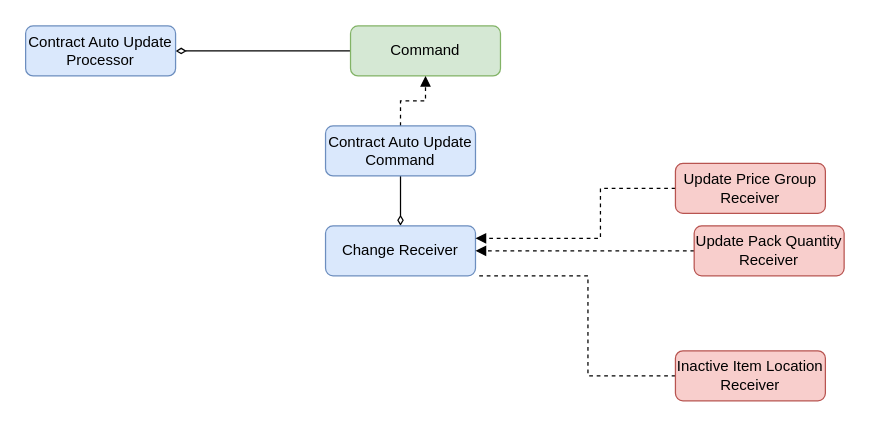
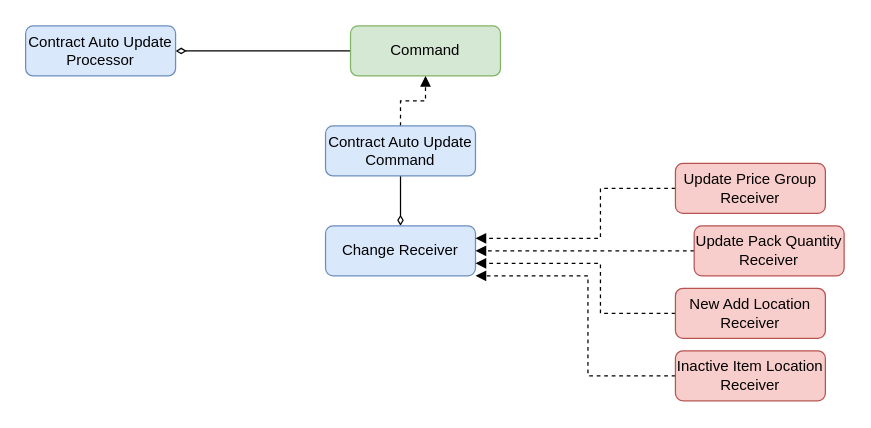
  <mxCell id="0" />
  <mxCell id="1" parent="0" />
  <mxCell id="2" style="edgeStyle=orthogonalEdgeStyle;rounded=0;orthogonalLoop=1;jettySize=auto;html=1;entryX=0;entryY=0.5;entryDx=0;entryDy=0;endArrow=none;endFill=0;startArrow=diamondThin;startFill=0;" edge="1" parent="1" source="3" target="4"><mxGeometry relative="1" as="geometry" /></mxCell>
  <mxCell id="3" value="Contract Auto Update Processor" style="rounded=1;whiteSpace=wrap;html=1;fillColor=#dae8fc;strokeColor=#6c8ebf;" vertex="1" parent="1"><mxGeometry x="20" y="20" width="120" height="40" as="geometry" /></mxCell>
  <mxCell id="4" value="Command" style="rounded=1;whiteSpace=wrap;html=1;fillColor=#d5e8d4;strokeColor=#82b366;" vertex="1" parent="1"><mxGeometry x="280" y="20" width="120" height="40" as="geometry" /></mxCell>
  <mxCell id="5" style="edgeStyle=orthogonalEdgeStyle;rounded=0;orthogonalLoop=1;jettySize=auto;html=1;entryX=0.5;entryY=1;entryDx=0;entryDy=0;startArrow=diamondThin;startFill=0;endArrow=none;endFill=0;" edge="1" parent="1" source="6" target="8"><mxGeometry relative="1" as="geometry" /></mxCell>
  <mxCell id="6" value="Change Receiver" style="rounded=1;whiteSpace=wrap;html=1;fillColor=#dae8fc;strokeColor=#6c8ebf;" vertex="1" parent="1"><mxGeometry x="260" y="180" width="120" height="40" as="geometry" /></mxCell>
  <mxCell id="7" style="edgeStyle=orthogonalEdgeStyle;rounded=0;orthogonalLoop=1;jettySize=auto;html=1;entryX=0.5;entryY=1;entryDx=0;entryDy=0;startArrow=none;startFill=0;endArrow=block;endFill=1;dashed=1;" edge="1" parent="1" source="8" target="4"><mxGeometry relative="1" as="geometry" /></mxCell>
  <mxCell id="8" value="Contract Auto Update Command" style="rounded=1;whiteSpace=wrap;html=1;fillColor=#dae8fc;strokeColor=#6c8ebf;" vertex="1" parent="1"><mxGeometry x="260" y="100" width="120" height="40" as="geometry" /></mxCell>
  <mxCell id="9" style="edgeStyle=orthogonalEdgeStyle;rounded=0;orthogonalLoop=1;jettySize=auto;html=1;entryX=1;entryY=0.25;entryDx=0;entryDy=0;dashed=1;startArrow=none;startFill=0;endArrow=block;endFill=1;exitX=0;exitY=0.5;exitDx=0;exitDy=0;" edge="1" parent="1" source="10" target="6"><mxGeometry relative="1" as="geometry"><Array as="points"><mxPoint x="480" y="150" /><mxPoint x="480" y="190" /></Array></mxGeometry></mxCell>
  <mxCell id="10" value="Update Price Group Receiver" style="rounded=1;whiteSpace=wrap;html=1;fillColor=#f8cecc;strokeColor=#b85450;" vertex="1" parent="1"><mxGeometry x="540" y="130" width="120" height="40" as="geometry" /></mxCell>
  <mxCell id="11" style="edgeStyle=orthogonalEdgeStyle;rounded=0;orthogonalLoop=1;jettySize=auto;html=1;dashed=1;startArrow=none;startFill=0;endArrow=block;endFill=1;" edge="1" parent="1" source="12"><mxGeometry relative="1" as="geometry"><mxPoint x="380" y="200" as="targetPoint" /><Array as="points"><mxPoint x="510" y="200" /><mxPoint x="510" y="200" /></Array></mxGeometry></mxCell>
  <mxCell id="12" value="Update Pack Quantity Receiver" style="rounded=1;whiteSpace=wrap;html=1;fillColor=#f8cecc;strokeColor=#b85450;" vertex="1" parent="1"><mxGeometry x="555" y="180" width="120" height="40" as="geometry" /></mxCell>
- <mxCell id="15" style="edgeStyle=orthogonalEdgeStyle;rounded=0;orthogonalLoop=1;jettySize=auto;html=1;entryX=1;entryY=1;entryDx=0;entryDy=0;dashed=1;startArrow=none;startFill=0;endArrow=none;endFill=1;exitX=0;exitY=0.5;exitDx=0;exitDy=0;" edge="1" parent="1" source="16" target="6"><mxGeometry relative="1" as="geometry"><Array as="points"><mxPoint x="470" y="300" /><mxPoint x="470" y="220" /></Array></mxGeometry></mxCell>
+ <mxCell id="13" style="edgeStyle=orthogonalEdgeStyle;rounded=0;orthogonalLoop=1;jettySize=auto;html=1;entryX=1;entryY=0.75;entryDx=0;entryDy=0;dashed=1;startArrow=none;startFill=0;endArrow=block;endFill=1;exitX=0;exitY=0.5;exitDx=0;exitDy=0;" edge="1" parent="1" source="14" target="6"><mxGeometry relative="1" as="geometry"><Array as="points"><mxPoint x="480" y="250" /><mxPoint x="480" y="210" /></Array></mxGeometry></mxCell>
+ <mxCell id="14" value="New Add Location Receiver" style="rounded=1;whiteSpace=wrap;html=1;fillColor=#f8cecc;strokeColor=#b85450;" vertex="1" parent="1"><mxGeometry x="540" y="230" width="120" height="40" as="geometry" /></mxCell>
+ <mxCell id="15" style="edgeStyle=orthogonalEdgeStyle;rounded=0;orthogonalLoop=1;jettySize=auto;html=1;entryX=1;entryY=1;entryDx=0;entryDy=0;dashed=1;startArrow=none;startFill=0;endArrow=block;endFill=1;exitX=0;exitY=0.5;exitDx=0;exitDy=0;" edge="1" parent="1" source="16" target="6"><mxGeometry relative="1" as="geometry"><Array as="points"><mxPoint x="470" y="300" /><mxPoint x="470" y="220" /></Array></mxGeometry></mxCell>
  <mxCell id="16" value="Inactive Item Location Receiver" style="rounded=1;whiteSpace=wrap;html=1;fillColor=#f8cecc;strokeColor=#b85450;" vertex="1" parent="1"><mxGeometry x="540" y="280" width="120" height="40" as="geometry" /></mxCell>
